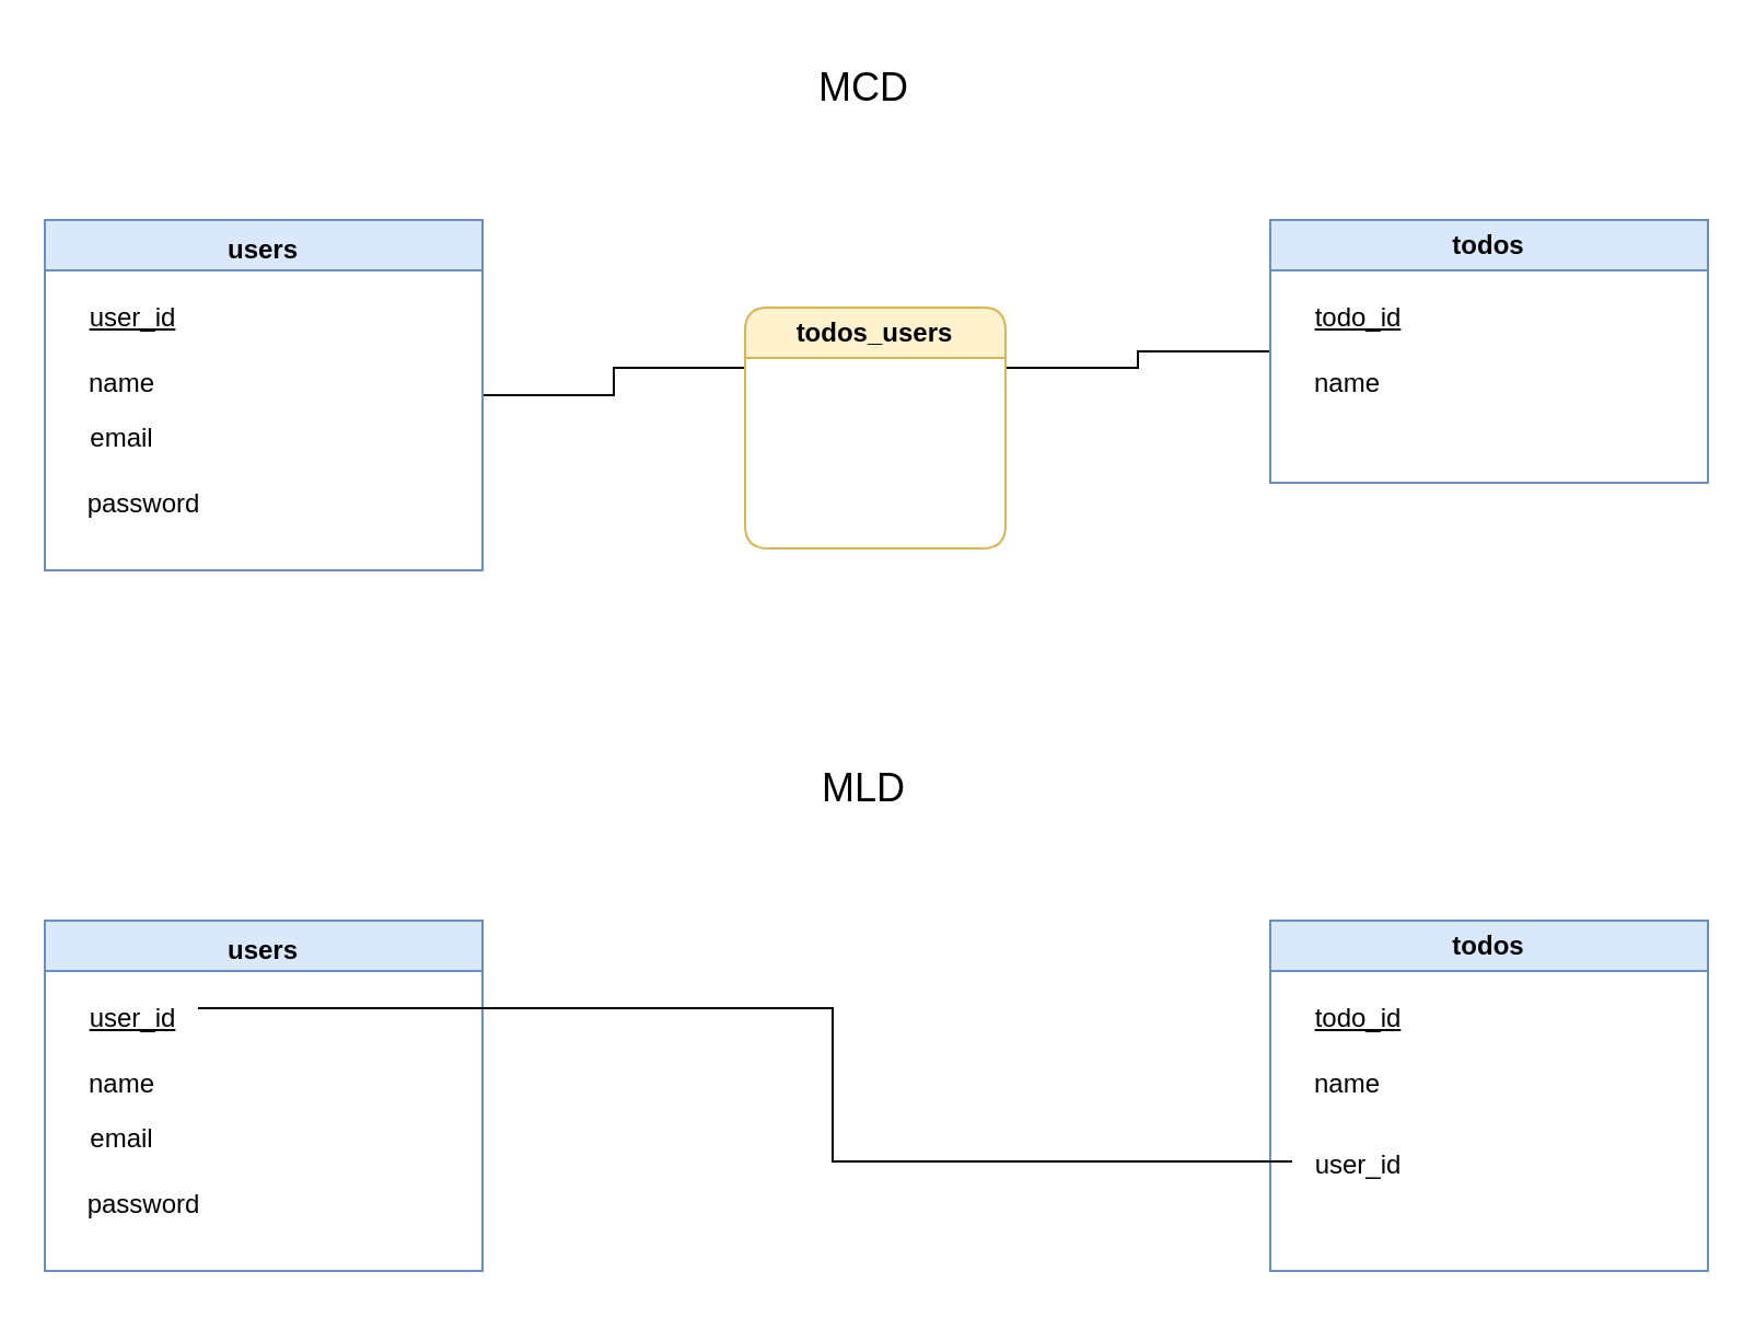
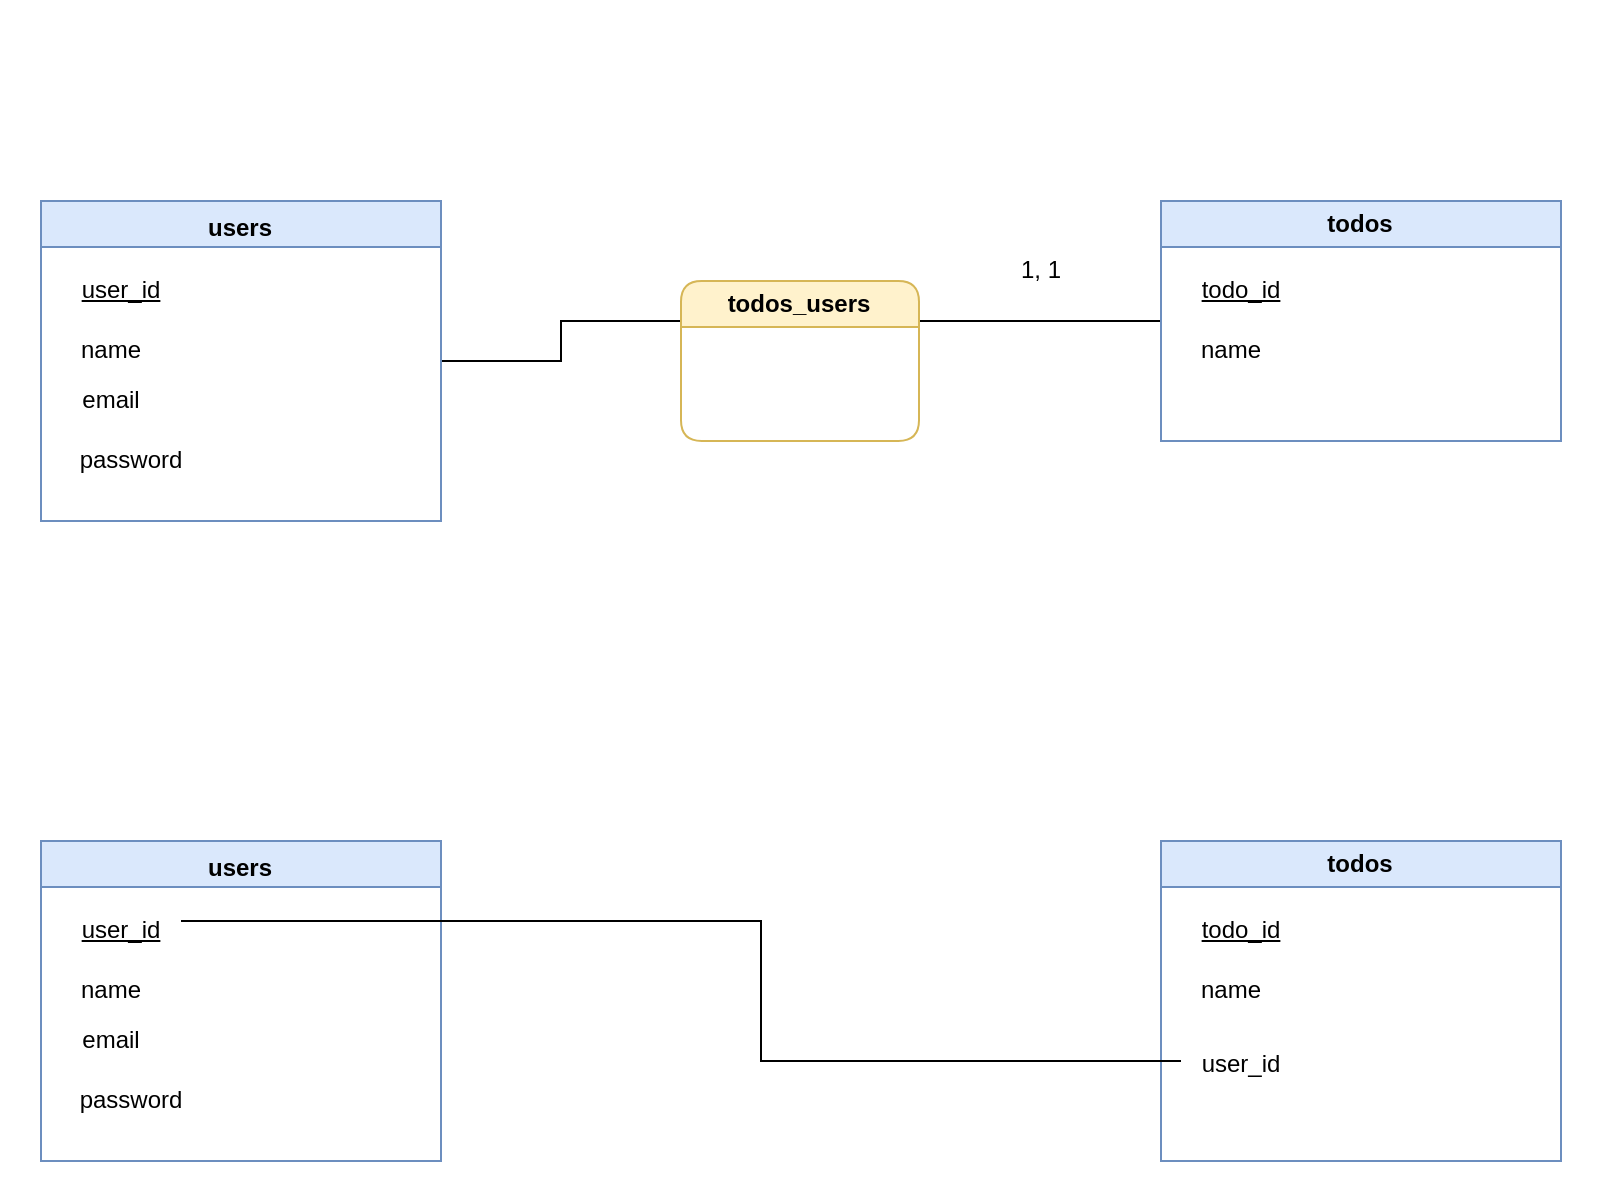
  <mxCell id="0" />
  <mxCell id="1" parent="0" />
- <mxCell id="2" value="&lt;font style=&quot;font-size: 18px;&quot;&gt;MCD&lt;/font&gt;" style="text;html=1;align=center;verticalAlign=middle;resizable=0;points=[];autosize=1;strokeColor=none;fillColor=none;" vertex="1" parent="1"><mxGeometry x="364" y="20" width="60" height="40" as="geometry" /></mxCell>
  <mxCell id="3" style="edgeStyle=orthogonalEdgeStyle;rounded=0;orthogonalLoop=1;jettySize=auto;html=1;entryX=0;entryY=0.25;entryDx=0;entryDy=0;fontSize=12;endArrow=none;endFill=0;" edge="1" parent="1" source="4" target="13"><mxGeometry relative="1" as="geometry" /></mxCell>
  <mxCell id="4" value="&lt;font style=&quot;font-size: 12px;&quot;&gt;users&lt;/font&gt;" style="swimlane;whiteSpace=wrap;html=1;fontSize=18;fillColor=#dae8fc;strokeColor=#6c8ebf;" vertex="1" parent="1"><mxGeometry x="20" y="100" width="200" height="160" as="geometry" /></mxCell>
  <mxCell id="5" value="&lt;u&gt;user_id&lt;/u&gt;" style="text;html=1;align=center;verticalAlign=middle;resizable=0;points=[];autosize=1;strokeColor=none;fillColor=none;fontSize=12;" vertex="1" parent="4"><mxGeometry x="10" y="30" width="60" height="30" as="geometry" /></mxCell>
  <mxCell id="6" value="name" style="text;html=1;align=center;verticalAlign=middle;resizable=0;points=[];autosize=1;strokeColor=none;fillColor=none;fontSize=12;" vertex="1" parent="4"><mxGeometry x="10" y="60" width="50" height="30" as="geometry" /></mxCell>
  <mxCell id="7" value="email" style="text;html=1;align=center;verticalAlign=middle;resizable=0;points=[];autosize=1;strokeColor=none;fillColor=none;fontSize=12;" vertex="1" parent="4"><mxGeometry x="10" y="85" width="50" height="30" as="geometry" /></mxCell>
  <mxCell id="8" value="password" style="text;html=1;align=center;verticalAlign=middle;resizable=0;points=[];autosize=1;strokeColor=none;fillColor=none;fontSize=12;" vertex="1" parent="4"><mxGeometry x="10" y="115" width="70" height="30" as="geometry" /></mxCell>
  <mxCell id="9" style="edgeStyle=orthogonalEdgeStyle;rounded=0;orthogonalLoop=1;jettySize=auto;html=1;entryX=1;entryY=0.25;entryDx=0;entryDy=0;fontSize=12;endArrow=none;endFill=0;" edge="1" parent="1" source="10" target="13"><mxGeometry relative="1" as="geometry" /></mxCell>
  <mxCell id="10" value="todos" style="swimlane;whiteSpace=wrap;html=1;fontSize=12;fillColor=#dae8fc;strokeColor=#6c8ebf;" vertex="1" parent="1"><mxGeometry x="580" y="100" width="200" height="120" as="geometry" /></mxCell>
  <mxCell id="11" value="&lt;u&gt;todo_id&lt;/u&gt;" style="text;html=1;align=center;verticalAlign=middle;resizable=0;points=[];autosize=1;strokeColor=none;fillColor=none;fontSize=12;" vertex="1" parent="10"><mxGeometry x="10" y="30" width="60" height="30" as="geometry" /></mxCell>
  <mxCell id="12" value="name" style="text;html=1;align=center;verticalAlign=middle;resizable=0;points=[];autosize=1;strokeColor=none;fillColor=none;fontSize=12;" vertex="1" parent="10"><mxGeometry x="10" y="60" width="50" height="30" as="geometry" /></mxCell>
- <mxCell id="13" value="todos_users" style="swimlane;whiteSpace=wrap;html=1;fontSize=12;fillColor=#fff2cc;strokeColor=#d6b656;rounded=1;" vertex="1" parent="1"><mxGeometry x="340" y="140" width="119" height="110" as="geometry" /></mxCell>
- <mxCell id="15" value="&lt;font style=&quot;font-size: 18px;&quot;&gt;MLD&lt;/font&gt;" style="text;html=1;align=center;verticalAlign=middle;resizable=0;points=[];autosize=1;strokeColor=none;fillColor=none;fontSize=12;" vertex="1" parent="1"><mxGeometry x="364" y="340" width="60" height="40" as="geometry" /></mxCell>
+ <mxCell id="13" value="todos_users" style="swimlane;whiteSpace=wrap;html=1;fontSize=12;fillColor=#fff2cc;strokeColor=#d6b656;rounded=1;" vertex="1" parent="1"><mxGeometry x="340" y="140" width="119" height="80" as="geometry" /></mxCell>
+ <mxCell id="14" value="1, 1" style="text;html=1;align=center;verticalAlign=middle;resizable=0;points=[];autosize=1;strokeColor=none;fillColor=none;fontSize=12;" vertex="1" parent="1"><mxGeometry x="500" y="120" width="40" height="30" as="geometry" /></mxCell>
  <mxCell id="16" value="&lt;font style=&quot;font-size: 12px;&quot;&gt;users&lt;/font&gt;" style="swimlane;whiteSpace=wrap;html=1;fontSize=18;fillColor=#dae8fc;strokeColor=#6c8ebf;" vertex="1" parent="1"><mxGeometry x="20" y="420" width="200" height="160" as="geometry" /></mxCell>
  <mxCell id="17" value="&lt;u&gt;user_id&lt;/u&gt;" style="text;html=1;align=center;verticalAlign=middle;resizable=0;points=[];autosize=1;strokeColor=none;fillColor=none;fontSize=12;" vertex="1" parent="16"><mxGeometry x="10" y="30" width="60" height="30" as="geometry" /></mxCell>
  <mxCell id="18" value="name" style="text;html=1;align=center;verticalAlign=middle;resizable=0;points=[];autosize=1;strokeColor=none;fillColor=none;fontSize=12;" vertex="1" parent="16"><mxGeometry x="10" y="60" width="50" height="30" as="geometry" /></mxCell>
  <mxCell id="19" value="email" style="text;html=1;align=center;verticalAlign=middle;resizable=0;points=[];autosize=1;strokeColor=none;fillColor=none;fontSize=12;" vertex="1" parent="16"><mxGeometry x="10" y="85" width="50" height="30" as="geometry" /></mxCell>
  <mxCell id="20" value="password" style="text;html=1;align=center;verticalAlign=middle;resizable=0;points=[];autosize=1;strokeColor=none;fillColor=none;fontSize=12;" vertex="1" parent="16"><mxGeometry x="10" y="115" width="70" height="30" as="geometry" /></mxCell>
  <mxCell id="21" value="todos" style="swimlane;whiteSpace=wrap;html=1;fontSize=12;fillColor=#dae8fc;strokeColor=#6c8ebf;" vertex="1" parent="1"><mxGeometry x="580" y="420" width="200" height="160" as="geometry" /></mxCell>
  <mxCell id="22" value="&lt;u&gt;todo_id&lt;/u&gt;" style="text;html=1;align=center;verticalAlign=middle;resizable=0;points=[];autosize=1;strokeColor=none;fillColor=none;fontSize=12;" vertex="1" parent="21"><mxGeometry x="10" y="30" width="60" height="30" as="geometry" /></mxCell>
  <mxCell id="23" value="name" style="text;html=1;align=center;verticalAlign=middle;resizable=0;points=[];autosize=1;strokeColor=none;fillColor=none;fontSize=12;" vertex="1" parent="21"><mxGeometry x="10" y="60" width="50" height="30" as="geometry" /></mxCell>
  <mxCell id="24" value="&lt;font style=&quot;font-size: 12px;&quot;&gt;user_id&lt;/font&gt;" style="text;html=1;align=center;verticalAlign=middle;resizable=0;points=[];autosize=1;strokeColor=none;fillColor=none;fontSize=18;" vertex="1" parent="21"><mxGeometry x="10" y="90" width="60" height="40" as="geometry" /></mxCell>
  <mxCell id="25" style="edgeStyle=orthogonalEdgeStyle;rounded=0;orthogonalLoop=1;jettySize=auto;html=1;fontSize=12;endArrow=none;endFill=0;" edge="1" parent="1" source="24"><mxGeometry relative="1" as="geometry"><mxPoint x="90" y="460" as="targetPoint" /><Array as="points"><mxPoint x="380" y="530" /><mxPoint x="380" y="460" /><mxPoint x="91" y="460" /></Array></mxGeometry></mxCell>
